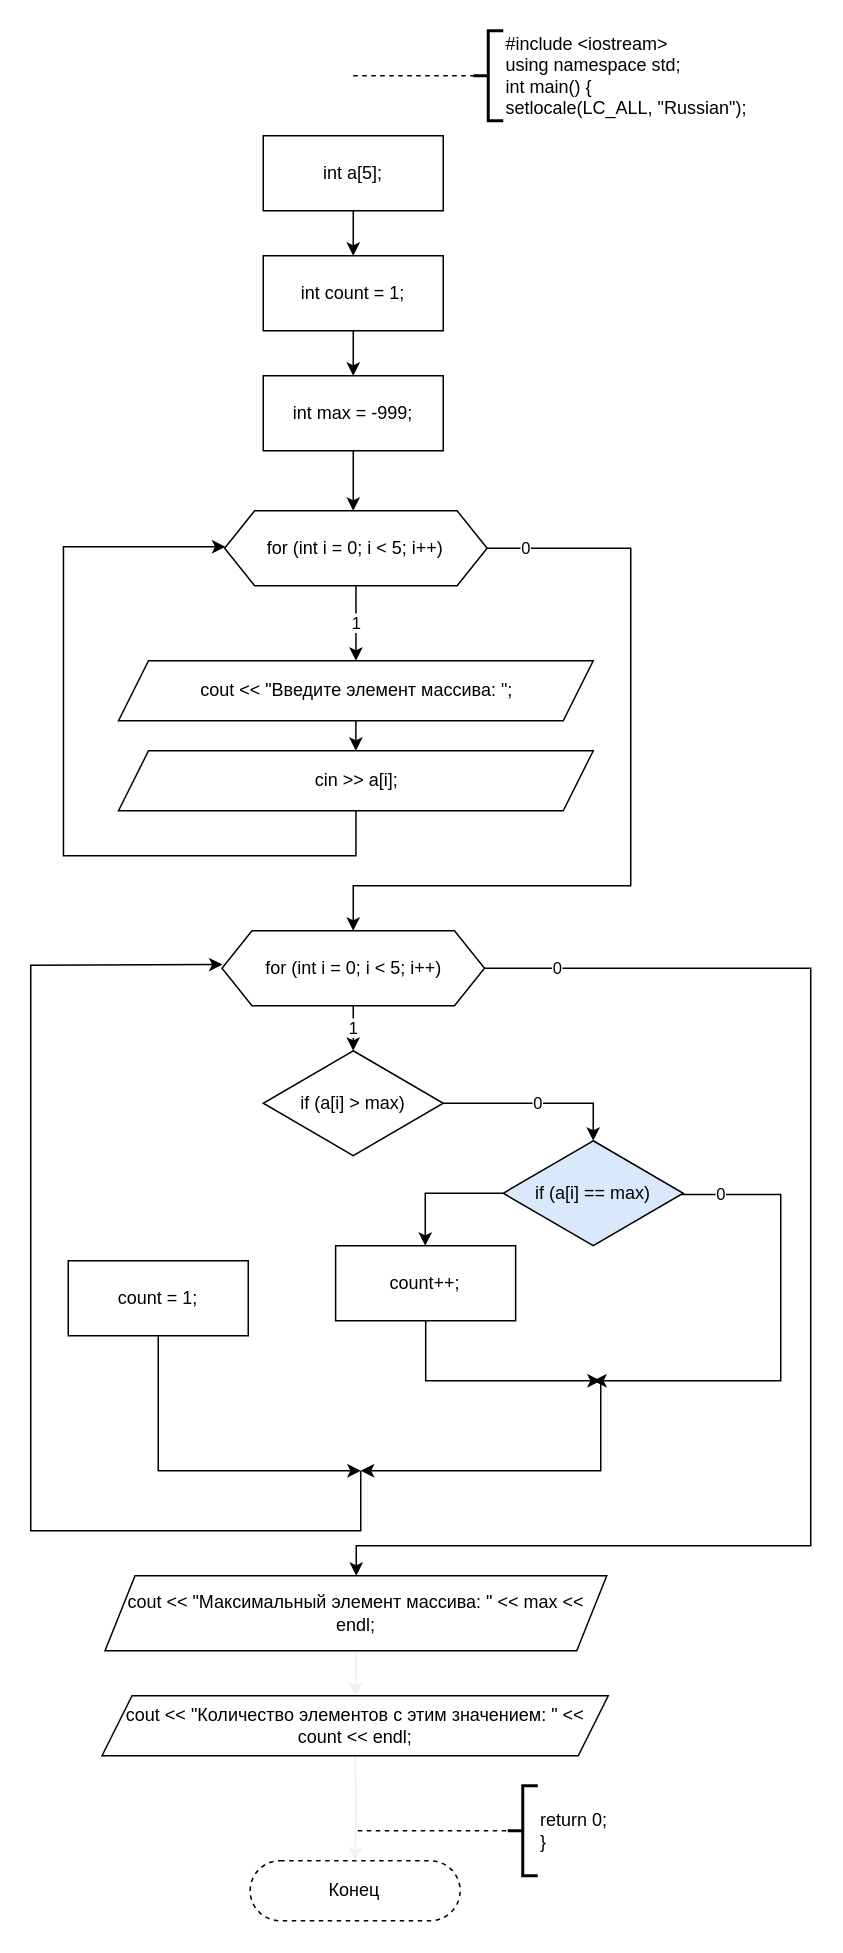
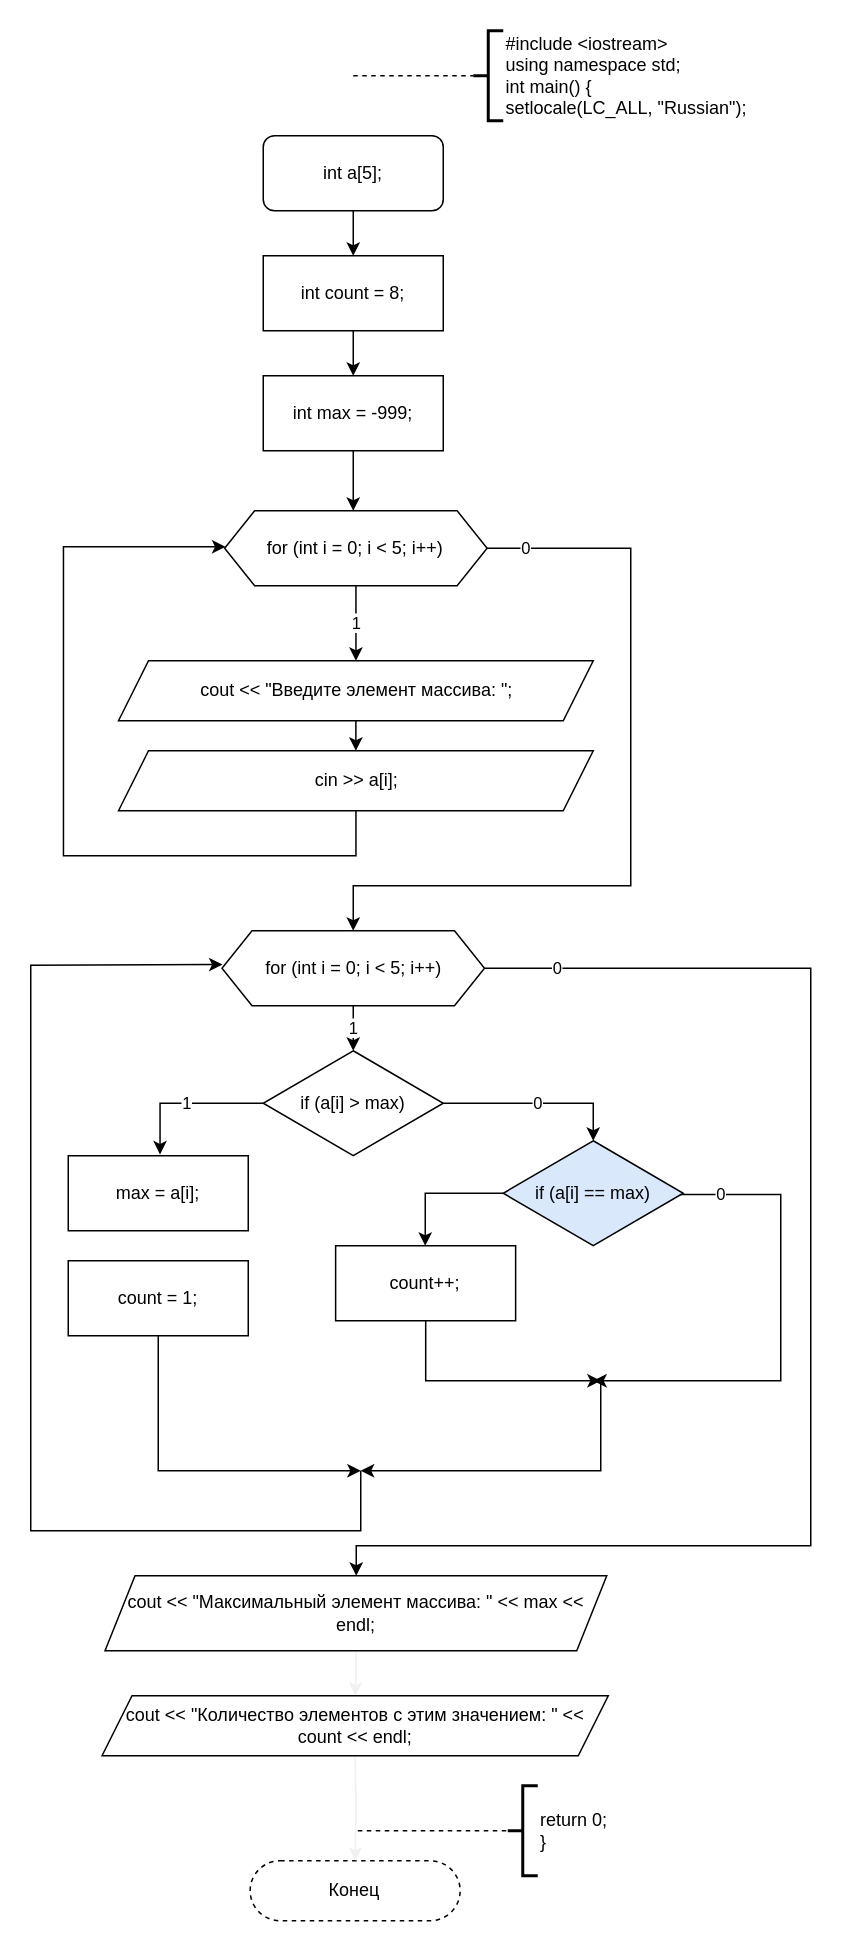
  <mxCell id="0" />
  <mxCell id="1" parent="0" />
  <mxCell id="2" style="edgeStyle=none;html=1;" parent="1" source="3" edge="1"><mxGeometry relative="1" as="geometry"><mxPoint x="235" y="170" as="targetPoint" /></mxGeometry></mxCell>
- <mxCell id="3" value="int a[5];" style="rounded=0;whiteSpace=wrap;html=1;" parent="1" vertex="1"><mxGeometry x="175" y="90" width="120" height="50" as="geometry" /></mxCell>
+ <mxCell id="3" value="int a[5];" style="whiteSpace=wrap;html=1;rounded=1;" parent="1" vertex="1"><mxGeometry x="175" y="90" width="120" height="50" as="geometry" /></mxCell>
  <mxCell id="4" value="#include &amp;lt;iostream&amp;gt;&lt;br&gt;using namespace std;&lt;br&gt;int main() {&lt;br&gt;setlocale(LC_ALL, &quot;Russian&quot;);" style="strokeWidth=2;html=1;shape=mxgraph.flowchart.annotation_2;align=left;labelPosition=right;pointerEvents=1;" parent="1" vertex="1"><mxGeometry x="315" y="20" width="20" height="60" as="geometry" /></mxCell>
  <mxCell id="5" value="" style="endArrow=none;dashed=1;html=1;entryX=0;entryY=0.5;entryDx=0;entryDy=0;entryPerimeter=0;" parent="1" target="4" edge="1"><mxGeometry width="50" height="50" relative="1" as="geometry"><mxPoint x="235" y="50" as="sourcePoint" /><mxPoint x="325" y="40" as="targetPoint" /></mxGeometry></mxCell>
  <mxCell id="6" value="Конец" style="rounded=1;whiteSpace=wrap;html=1;arcSize=50;dashed=1;" parent="1" vertex="1"><mxGeometry x="166.26" y="1240" width="140" height="40" as="geometry" /></mxCell>
  <mxCell id="7" value="return 0;&lt;br&gt;}" style="strokeWidth=2;html=1;shape=mxgraph.flowchart.annotation_2;align=left;labelPosition=right;pointerEvents=1;" parent="1" vertex="1"><mxGeometry x="338.01" y="1190" width="20" height="60" as="geometry" /></mxCell>
  <mxCell id="8" value="" style="endArrow=none;dashed=1;html=1;entryX=0;entryY=0.5;entryDx=0;entryDy=0;entryPerimeter=0;" parent="1" edge="1"><mxGeometry width="50" height="50" relative="1" as="geometry"><mxPoint x="238.01" y="1220" as="sourcePoint" /><mxPoint x="338.01" y="1220" as="targetPoint" /></mxGeometry></mxCell>
  <mxCell id="9" style="edgeStyle=none;html=1;" parent="1" source="10" edge="1"><mxGeometry relative="1" as="geometry"><mxPoint x="235" y="250" as="targetPoint" /></mxGeometry></mxCell>
- <mxCell id="10" value="int count = 1;" style="rounded=0;whiteSpace=wrap;html=1;" parent="1" vertex="1"><mxGeometry x="175" y="170" width="120" height="50" as="geometry" /></mxCell>
+ <mxCell id="10" value="int count = 8;" style="rounded=0;whiteSpace=wrap;html=1;" parent="1" vertex="1"><mxGeometry x="175" y="170" width="120" height="50" as="geometry" /></mxCell>
  <mxCell id="11" style="edgeStyle=orthogonalEdgeStyle;rounded=0;html=1;entryX=0.49;entryY=0;entryDx=0;entryDy=0;entryPerimeter=0;" parent="1" source="12" target="19" edge="1"><mxGeometry relative="1" as="geometry" /></mxCell>
  <mxCell id="12" value="int max = -999;" style="rounded=0;whiteSpace=wrap;html=1;" parent="1" vertex="1"><mxGeometry x="175" y="250" width="120" height="50" as="geometry" /></mxCell>
  <mxCell id="13" style="edgeStyle=orthogonalEdgeStyle;rounded=0;html=1;strokeColor=#f0f0f0;" parent="1" source="14" target="16" edge="1"><mxGeometry relative="1" as="geometry" /></mxCell>
  <mxCell id="14" value="cout &amp;lt;&amp;lt; &quot;Максимальный элемент массива: &quot; &amp;lt;&amp;lt; max &amp;lt;&amp;lt; endl;" style="shape=parallelogram;perimeter=parallelogramPerimeter;whiteSpace=wrap;html=1;fixedSize=1;" parent="1" vertex="1"><mxGeometry x="69.51" y="1050" width="334.49" height="50" as="geometry" /></mxCell>
  <mxCell id="15" style="edgeStyle=orthogonalEdgeStyle;rounded=0;html=1;strokeColor=#f0f0f0;" parent="1" target="6" edge="1"><mxGeometry relative="1" as="geometry"><mxPoint x="236.31" y="1170" as="sourcePoint" /></mxGeometry></mxCell>
  <mxCell id="16" value="cout &amp;lt;&amp;lt; &quot;Количество элементов с этим значением: &quot; &amp;lt;&amp;lt; count &amp;lt;&amp;lt; endl;" style="shape=parallelogram;perimeter=parallelogramPerimeter;whiteSpace=wrap;html=1;fixedSize=1;sketch=0;" parent="1" vertex="1"><mxGeometry x="67.52" y="1130" width="337.49" height="40" as="geometry" /></mxCell>
  <mxCell id="17" value="1" style="edgeStyle=orthogonalEdgeStyle;html=1;" parent="1" source="19" target="21" edge="1"><mxGeometry relative="1" as="geometry" /></mxCell>
  <mxCell id="18" value="0" style="edgeStyle=orthogonalEdgeStyle;rounded=0;html=1;" parent="1" source="19" target="26" edge="1"><mxGeometry x="-0.904" relative="1" as="geometry"><Array as="points"><mxPoint x="420" y="365" /><mxPoint x="420" y="590" /><mxPoint x="235" y="590" /></Array><mxPoint as="offset" /></mxGeometry></mxCell>
  <mxCell id="19" value="for (int i = 0; i &amp;lt; 5; i++)" style="shape=hexagon;perimeter=hexagonPerimeter2;whiteSpace=wrap;html=1;fixedSize=1;" parent="1" vertex="1"><mxGeometry x="149.25" y="340" width="175" height="50" as="geometry" /></mxCell>
  <mxCell id="20" value="" style="edgeStyle=orthogonalEdgeStyle;html=1;" parent="1" source="21" target="23" edge="1"><mxGeometry relative="1" as="geometry" /></mxCell>
  <mxCell id="21" value="cout &amp;lt;&amp;lt; &quot;Введите элемент массива: &quot;;" style="shape=parallelogram;perimeter=parallelogramPerimeter;whiteSpace=wrap;html=1;fixedSize=1;" parent="1" vertex="1"><mxGeometry x="78.5" y="440" width="316.5" height="40" as="geometry" /></mxCell>
  <mxCell id="22" style="edgeStyle=orthogonalEdgeStyle;html=1;entryX=0.003;entryY=0.48;entryDx=0;entryDy=0;entryPerimeter=0;rounded=0;" parent="1" source="23" target="19" edge="1"><mxGeometry relative="1" as="geometry"><Array as="points"><mxPoint x="236.75" y="570" /><mxPoint x="41.75" y="570" /><mxPoint x="41.75" y="364" /></Array></mxGeometry></mxCell>
  <mxCell id="23" value="cin &amp;gt;&amp;gt; a[i];" style="shape=parallelogram;perimeter=parallelogramPerimeter;whiteSpace=wrap;html=1;fixedSize=1;" parent="1" vertex="1"><mxGeometry x="78.5" y="500" width="316.5" height="40" as="geometry" /></mxCell>
  <mxCell id="24" value="1" style="edgeStyle=orthogonalEdgeStyle;rounded=0;html=1;" parent="1" source="26" target="29" edge="1"><mxGeometry relative="1" as="geometry" /></mxCell>
  <mxCell id="25" value="0" style="edgeStyle=orthogonalEdgeStyle;rounded=0;html=1;" parent="1" source="26" target="14" edge="1"><mxGeometry x="-0.897" relative="1" as="geometry"><Array as="points"><mxPoint x="540" y="645" /><mxPoint x="540" y="1030" /><mxPoint x="237" y="1030" /></Array><mxPoint as="offset" /></mxGeometry></mxCell>
  <mxCell id="26" value="for (int i = 0; i &amp;lt; 5; i++)" style="shape=hexagon;perimeter=hexagonPerimeter2;whiteSpace=wrap;html=1;fixedSize=1;" parent="1" vertex="1"><mxGeometry x="147.5" y="620" width="175" height="50" as="geometry" /></mxCell>
+ <mxCell id="27" value="1" style="edgeStyle=orthogonalEdgeStyle;rounded=0;html=1;entryX=0.51;entryY=-0.017;entryDx=0;entryDy=0;entryPerimeter=0;" parent="1" source="29" target="30" edge="1"><mxGeometry relative="1" as="geometry" /></mxCell>
  <mxCell id="28" value="0" style="edgeStyle=orthogonalEdgeStyle;rounded=0;html=1;" parent="1" source="29" target="35" edge="1"><mxGeometry relative="1" as="geometry"><Array as="points"><mxPoint x="395" y="735" /></Array></mxGeometry></mxCell>
  <mxCell id="29" value="if (a[i] &amp;gt; max)" style="rhombus;whiteSpace=wrap;html=1;" parent="1" vertex="1"><mxGeometry x="175" y="700" width="120" height="70" as="geometry" /></mxCell>
+ <mxCell id="30" value="max = a[i];" style="rounded=0;whiteSpace=wrap;html=1;" parent="1" vertex="1"><mxGeometry x="45" y="770" width="120" height="50" as="geometry" /></mxCell>
  <mxCell id="31" style="edgeStyle=orthogonalEdgeStyle;rounded=0;html=1;" parent="1" source="32" edge="1"><mxGeometry relative="1" as="geometry"><mxPoint x="240" y="980" as="targetPoint" /><Array as="points"><mxPoint x="105" y="980" /></Array></mxGeometry></mxCell>
  <mxCell id="32" value="count = 1;" style="rounded=0;whiteSpace=wrap;html=1;" parent="1" vertex="1"><mxGeometry x="45" y="840" width="120" height="50" as="geometry" /></mxCell>
  <mxCell id="33" style="edgeStyle=orthogonalEdgeStyle;rounded=0;html=1;" parent="1" source="35" target="37" edge="1"><mxGeometry relative="1" as="geometry"><Array as="points"><mxPoint x="283" y="795" /></Array></mxGeometry></mxCell>
  <mxCell id="34" value="0" style="edgeStyle=orthogonalEdgeStyle;rounded=0;html=1;exitX=0.958;exitY=0.512;exitDx=0;exitDy=0;exitPerimeter=0;" parent="1" source="35" edge="1"><mxGeometry x="-0.812" relative="1" as="geometry"><mxPoint x="395" y="920" as="targetPoint" /><Array as="points"><mxPoint x="520" y="796" /><mxPoint x="520" y="920" /></Array><mxPoint as="offset" /></mxGeometry></mxCell>
  <mxCell id="35" value="if (a[i] == max)" style="rhombus;whiteSpace=wrap;html=1;fillColor=#dae8fc;" parent="1" vertex="1"><mxGeometry x="335" y="760" width="120" height="70" as="geometry" /></mxCell>
  <mxCell id="36" style="edgeStyle=orthogonalEdgeStyle;rounded=0;html=1;" parent="1" source="37" edge="1"><mxGeometry relative="1" as="geometry"><mxPoint x="400" y="920" as="targetPoint" /><Array as="points"><mxPoint x="283" y="920" /></Array></mxGeometry></mxCell>
  <mxCell id="37" value="count++;" style="rounded=0;whiteSpace=wrap;html=1;" parent="1" vertex="1"><mxGeometry x="223.25" y="830" width="120" height="50" as="geometry" /></mxCell>
  <mxCell id="38" value="" style="endArrow=classic;html=1;rounded=0;" parent="1" edge="1"><mxGeometry width="50" height="50" relative="1" as="geometry"><mxPoint x="400" y="920" as="sourcePoint" /><mxPoint x="240" y="980" as="targetPoint" /><Array as="points"><mxPoint x="400" y="980" /></Array></mxGeometry></mxCell>
  <mxCell id="39" value="" style="endArrow=classic;html=1;rounded=0;entryX=0.002;entryY=0.45;entryDx=0;entryDy=0;entryPerimeter=0;" parent="1" target="26" edge="1"><mxGeometry width="50" height="50" relative="1" as="geometry"><mxPoint x="240" y="980" as="sourcePoint" /><mxPoint x="280" y="920" as="targetPoint" /><Array as="points"><mxPoint x="240" y="1020" /><mxPoint x="20" y="1020" /><mxPoint x="20" y="643" /></Array></mxGeometry></mxCell>
